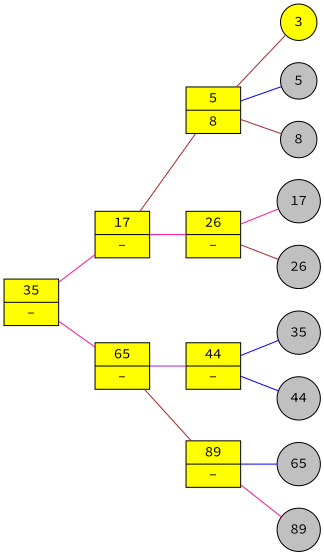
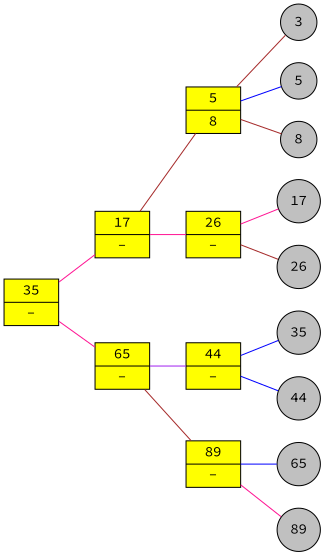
  graph {
    nodesep=.3
    rankdir=LR
    fontname="Source Code Pro"
    node [fillcolor=gray fontcolor=black shape=circle style=filled fontname="Source Code Pro"]
    edge [color=deeppink fontname="Source Code Pro"]
    n1 [fillcolor=yellow label="<mlow> 35|<rlow> -" shape=record]
    n2 [fillcolor=yellow label="<mlow> 17|<rlow> -" shape=record]
    n3 [fillcolor=yellow label="<mlow> 65|<rlow> -" shape=record]
    n4 [fillcolor=yellow label="<mlow> 5 |<rlow> 8" shape=record]
    n5 [fillcolor=yellow label="<mlow> 26|<rlow> -" shape=record]
    n6 [fillcolor=yellow label="<mlow> 44|<rlow> -" shape=record]
    n7 [fillcolor=yellow label="<mlow> 89|<rlow> -" shape=record]
-   3 [fillcolor=yellow]
+   3
    5
    8
    17
    26
    35
    44
    65
    89
    n1 -- n2
    n1 -- n3
    n2 -- n4 [color=brown]
    n2 -- n5
    n3 -- n6 [color=purple]
    n3 -- n7 [color=brown]
    n4 -- 3 [color=brown]
    n4 -- 5 [color=blue]
    n4 -- 8 [color=brown]
    n5 -- 17
    n5 -- 26 [color=brown]
    n6 -- 35 [color=blue]
    n6 -- 44 [color=blue]
    n7 -- 65 [color=blue]
    n7 -- 89
  }
